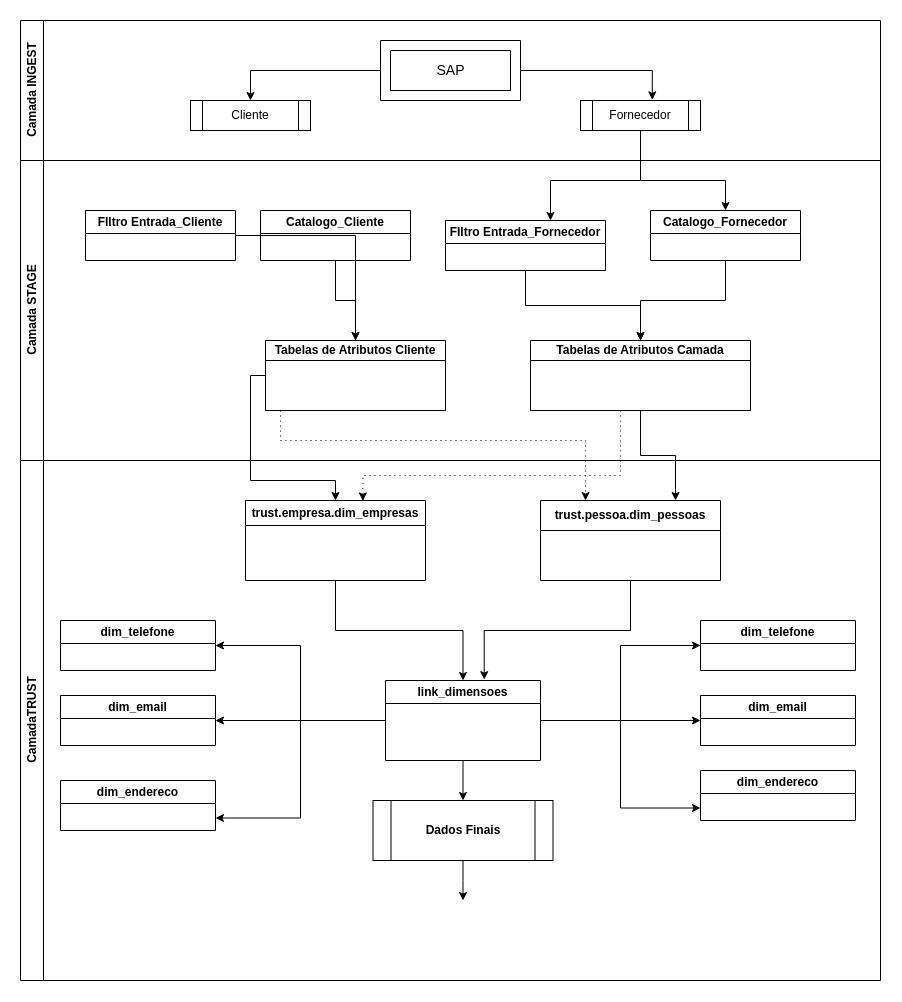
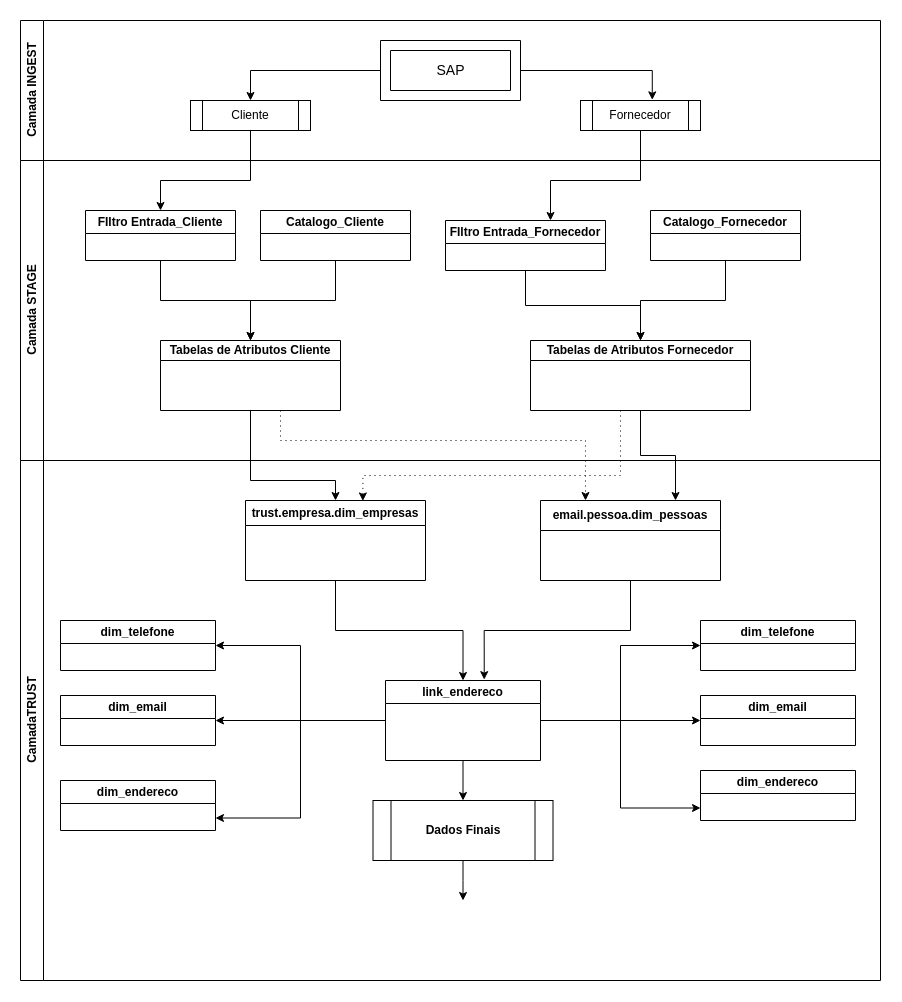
  <mxCell id="0" />
  <mxCell id="1" parent="0" />
  <mxCell id="2" value="" style="group" vertex="1" connectable="0" parent="1"><mxGeometry x="20" y="20" width="860" height="960" as="geometry" /></mxCell>
  <mxCell id="3" value="FIltro Entrada_Cliente" style="swimlane;whiteSpace=wrap;html=1;" parent="2" vertex="1"><mxGeometry x="65" y="190" width="150" height="50" as="geometry" /></mxCell>
  <mxCell id="4" value="Catalogo_Cliente" style="swimlane;whiteSpace=wrap;html=1;" parent="2" vertex="1"><mxGeometry x="240" y="190" width="150" height="50" as="geometry" /></mxCell>
  <mxCell id="5" value="FIltro Entrada_Fornecedor" style="swimlane;whiteSpace=wrap;html=1;" parent="2" vertex="1"><mxGeometry x="425" y="200" width="160" height="50" as="geometry" /></mxCell>
  <mxCell id="6" value="Catalogo_Fornecedor" style="swimlane;whiteSpace=wrap;html=1;" parent="2" vertex="1"><mxGeometry x="630" y="190" width="150" height="50" as="geometry" /></mxCell>
+ <mxCell id="7" style="edgeStyle=orthogonalEdgeStyle;rounded=0;orthogonalLoop=1;jettySize=auto;html=1;entryX=0.5;entryY=0;entryDx=0;entryDy=0;" parent="2" source="45" target="3" edge="1"><mxGeometry relative="1" as="geometry"><Array as="points"><mxPoint x="230" y="160" /><mxPoint x="140" y="160" /></Array></mxGeometry></mxCell>
  <mxCell id="8" style="edgeStyle=orthogonalEdgeStyle;rounded=0;orthogonalLoop=1;jettySize=auto;html=1;" parent="2" source="47" target="5" edge="1"><mxGeometry relative="1" as="geometry"><Array as="points"><mxPoint x="620" y="160" /><mxPoint x="530" y="160" /></Array></mxGeometry></mxCell>
- <mxCell id="9" style="edgeStyle=orthogonalEdgeStyle;rounded=0;orthogonalLoop=1;jettySize=auto;html=1;" parent="2" source="47" target="6" edge="1"><mxGeometry relative="1" as="geometry"><Array as="points"><mxPoint x="620" y="160" /><mxPoint x="705" y="160" /></Array></mxGeometry></mxCell>
- <mxCell id="10" value="Tabelas de Atributos Cliente" style="swimlane;whiteSpace=wrap;html=1;startSize=20;" parent="2" vertex="1"><mxGeometry x="245" y="320" width="180" height="70" as="geometry" /></mxCell>
+ <mxCell id="10" value="Tabelas de Atributos Cliente" style="swimlane;whiteSpace=wrap;html=1;startSize=20;" parent="2" vertex="1"><mxGeometry x="140" y="320" width="180" height="70" as="geometry" /></mxCell>
  <mxCell id="11" style="edgeStyle=orthogonalEdgeStyle;rounded=0;orthogonalLoop=1;jettySize=auto;html=1;entryX=0.5;entryY=0;entryDx=0;entryDy=0;" parent="2" source="3" target="10" edge="1"><mxGeometry relative="1" as="geometry" /></mxCell>
  <mxCell id="12" style="edgeStyle=orthogonalEdgeStyle;rounded=0;orthogonalLoop=1;jettySize=auto;html=1;" parent="2" source="4" target="10" edge="1"><mxGeometry relative="1" as="geometry" /></mxCell>
- <mxCell id="13" value="Tabelas de Atributos Camada" style="swimlane;whiteSpace=wrap;html=1;startSize=20;" parent="2" vertex="1"><mxGeometry x="510" y="320" width="220" height="70" as="geometry" /></mxCell>
+ <mxCell id="13" value="Tabelas de Atributos Fornecedor" style="swimlane;whiteSpace=wrap;html=1;startSize=20;" parent="2" vertex="1"><mxGeometry x="510" y="320" width="220" height="70" as="geometry" /></mxCell>
  <mxCell id="14" style="edgeStyle=orthogonalEdgeStyle;rounded=0;orthogonalLoop=1;jettySize=auto;html=1;entryX=0.5;entryY=0;entryDx=0;entryDy=0;" parent="2" source="5" target="13" edge="1"><mxGeometry relative="1" as="geometry" /></mxCell>
  <mxCell id="15" style="edgeStyle=orthogonalEdgeStyle;rounded=0;orthogonalLoop=1;jettySize=auto;html=1;entryX=0.5;entryY=0;entryDx=0;entryDy=0;" parent="2" source="6" target="13" edge="1"><mxGeometry relative="1" as="geometry" /></mxCell>
  <mxCell id="16" style="edgeStyle=orthogonalEdgeStyle;rounded=0;orthogonalLoop=1;jettySize=auto;html=1;exitX=0.5;exitY=1;exitDx=0;exitDy=0;entryX=0.652;entryY=0.006;entryDx=0;entryDy=0;entryPerimeter=0;dashed=1;dashPattern=1 4;" parent="2" source="13" target="19" edge="1"><mxGeometry relative="1" as="geometry"><Array as="points"><mxPoint x="600" y="390" /><mxPoint x="600" y="455" /><mxPoint x="342" y="455" /></Array></mxGeometry></mxCell>
  <mxCell id="17" value="Camada STAGE" style="swimlane;horizontal=0;whiteSpace=wrap;html=1;" vertex="1" parent="2"><mxGeometry y="140" width="860" height="300" as="geometry" /></mxCell>
  <mxCell id="18" value="CamadaTRUST" style="swimlane;horizontal=0;whiteSpace=wrap;html=1;" vertex="1" parent="2"><mxGeometry y="440" width="860" height="520" as="geometry" /></mxCell>
  <mxCell id="19" value="trust.empresa.dim_empresas" style="swimlane;whiteSpace=wrap;html=1;startSize=25;" parent="18" vertex="1"><mxGeometry x="225" y="40" width="180" height="80" as="geometry" /></mxCell>
- <mxCell id="20" value="trust.pessoa.dim_pessoas" style="swimlane;whiteSpace=wrap;html=1;startSize=30;" parent="18" vertex="1"><mxGeometry x="520" y="40" width="180" height="80" as="geometry" /></mxCell>
+ <mxCell id="20" value="email.pessoa.dim_pessoas" style="swimlane;whiteSpace=wrap;html=1;startSize=30;" parent="18" vertex="1"><mxGeometry x="520" y="40" width="180" height="80" as="geometry" /></mxCell>
  <mxCell id="21" value="dim_telefone" style="swimlane;whiteSpace=wrap;html=1;" parent="18" vertex="1"><mxGeometry x="40" y="160" width="155" height="50" as="geometry" /></mxCell>
  <mxCell id="22" value="dim_endereco" style="swimlane;whiteSpace=wrap;html=1;" parent="18" vertex="1"><mxGeometry x="40" y="320" width="155" height="50" as="geometry" /></mxCell>
  <mxCell id="23" value="dim_email" style="swimlane;whiteSpace=wrap;html=1;" parent="18" vertex="1"><mxGeometry x="40" y="235" width="155" height="50" as="geometry" /></mxCell>
  <mxCell id="24" value="dim_telefone" style="swimlane;whiteSpace=wrap;html=1;" parent="18" vertex="1"><mxGeometry x="680" y="160" width="155" height="50" as="geometry" /></mxCell>
  <mxCell id="25" value="dim_endereco" style="swimlane;whiteSpace=wrap;html=1;" parent="18" vertex="1"><mxGeometry x="680" y="310" width="155" height="50" as="geometry" /></mxCell>
  <mxCell id="26" value="dim_email" style="swimlane;whiteSpace=wrap;html=1;" parent="18" vertex="1"><mxGeometry x="680" y="235" width="155" height="50" as="geometry" /></mxCell>
  <mxCell id="27" style="edgeStyle=orthogonalEdgeStyle;rounded=0;orthogonalLoop=1;jettySize=auto;html=1;entryX=0.5;entryY=0;entryDx=0;entryDy=0;" parent="18" source="28" edge="1"><mxGeometry relative="1" as="geometry"><mxPoint x="442.5" y="440" as="targetPoint" /></mxGeometry></mxCell>
  <mxCell id="28" value="&lt;b&gt;Dados Finais&lt;/b&gt;" style="shape=process;whiteSpace=wrap;html=1;backgroundOutline=1;" parent="18" vertex="1"><mxGeometry x="352.5" y="340" width="180" height="60" as="geometry" /></mxCell>
  <mxCell id="29" style="edgeStyle=orthogonalEdgeStyle;rounded=0;orthogonalLoop=1;jettySize=auto;html=1;entryX=1;entryY=0.5;entryDx=0;entryDy=0;" parent="18" source="36" target="21" edge="1"><mxGeometry relative="1" as="geometry" /></mxCell>
  <mxCell id="30" style="edgeStyle=orthogonalEdgeStyle;rounded=0;orthogonalLoop=1;jettySize=auto;html=1;entryX=1;entryY=0.75;entryDx=0;entryDy=0;" parent="18" source="36" target="22" edge="1"><mxGeometry relative="1" as="geometry" /></mxCell>
  <mxCell id="31" style="edgeStyle=orthogonalEdgeStyle;rounded=0;orthogonalLoop=1;jettySize=auto;html=1;entryX=0.5;entryY=0;entryDx=0;entryDy=0;" parent="18" source="36" target="28" edge="1"><mxGeometry relative="1" as="geometry" /></mxCell>
  <mxCell id="32" style="edgeStyle=orthogonalEdgeStyle;rounded=0;orthogonalLoop=1;jettySize=auto;html=1;entryX=0;entryY=0.5;entryDx=0;entryDy=0;" parent="18" source="36" target="24" edge="1"><mxGeometry relative="1" as="geometry" /></mxCell>
  <mxCell id="33" style="edgeStyle=orthogonalEdgeStyle;rounded=0;orthogonalLoop=1;jettySize=auto;html=1;" parent="18" source="36" edge="1"><mxGeometry relative="1" as="geometry"><mxPoint x="680" y="260" as="targetPoint" /></mxGeometry></mxCell>
  <mxCell id="34" style="edgeStyle=orthogonalEdgeStyle;rounded=0;orthogonalLoop=1;jettySize=auto;html=1;entryX=0;entryY=0.75;entryDx=0;entryDy=0;" parent="18" source="36" target="25" edge="1"><mxGeometry relative="1" as="geometry" /></mxCell>
  <mxCell id="35" style="edgeStyle=orthogonalEdgeStyle;rounded=0;orthogonalLoop=1;jettySize=auto;html=1;entryX=1;entryY=0.5;entryDx=0;entryDy=0;" parent="18" source="36" target="23" edge="1"><mxGeometry relative="1" as="geometry" /></mxCell>
- <mxCell id="36" value="link_dimensoes" style="swimlane;whiteSpace=wrap;html=1;" parent="18" vertex="1"><mxGeometry x="365" y="220" width="155" height="80" as="geometry" /></mxCell>
+ <mxCell id="36" value="link_endereco" style="swimlane;whiteSpace=wrap;html=1;" parent="18" vertex="1"><mxGeometry x="365" y="220" width="155" height="80" as="geometry" /></mxCell>
  <mxCell id="37" style="edgeStyle=orthogonalEdgeStyle;rounded=0;orthogonalLoop=1;jettySize=auto;html=1;" parent="18" source="19" target="36" edge="1"><mxGeometry relative="1" as="geometry" /></mxCell>
  <mxCell id="38" style="edgeStyle=orthogonalEdgeStyle;rounded=0;orthogonalLoop=1;jettySize=auto;html=1;exitX=0.5;exitY=1;exitDx=0;exitDy=0;entryX=0.637;entryY=-0.011;entryDx=0;entryDy=0;entryPerimeter=0;" parent="18" source="20" target="36" edge="1"><mxGeometry relative="1" as="geometry" /></mxCell>
  <mxCell id="39" style="edgeStyle=orthogonalEdgeStyle;rounded=0;orthogonalLoop=1;jettySize=auto;html=1;" parent="2" source="10" target="19" edge="1"><mxGeometry relative="1" as="geometry"><Array as="points"><mxPoint x="230" y="460" /><mxPoint x="315" y="460" /></Array></mxGeometry></mxCell>
  <mxCell id="40" style="edgeStyle=orthogonalEdgeStyle;rounded=0;orthogonalLoop=1;jettySize=auto;html=1;entryX=0.25;entryY=0;entryDx=0;entryDy=0;dashed=1;dashPattern=1 4;" parent="2" source="10" target="20" edge="1"><mxGeometry relative="1" as="geometry"><Array as="points"><mxPoint x="260" y="420" /><mxPoint x="565" y="420" /></Array></mxGeometry></mxCell>
  <mxCell id="41" style="edgeStyle=orthogonalEdgeStyle;rounded=0;orthogonalLoop=1;jettySize=auto;html=1;entryX=0.75;entryY=0;entryDx=0;entryDy=0;" parent="2" source="13" target="20" edge="1"><mxGeometry relative="1" as="geometry" /></mxCell>
  <mxCell id="42" value="Camada INGEST" style="swimlane;horizontal=0;whiteSpace=wrap;html=1;" vertex="1" parent="2"><mxGeometry width="860" height="140" as="geometry" /></mxCell>
  <mxCell id="43" value="" style="verticalLabelPosition=bottom;verticalAlign=top;html=1;shape=mxgraph.basic.frame;dx=10;whiteSpace=wrap;" vertex="1" parent="42"><mxGeometry x="360" y="20" width="140" height="60" as="geometry" /></mxCell>
  <mxCell id="44" value="&lt;font style=&quot;font-size: 14px;&quot;&gt;SAP&lt;/font&gt;" style="text;html=1;align=center;verticalAlign=middle;resizable=0;points=[];autosize=1;strokeColor=none;fillColor=none;" vertex="1" parent="42"><mxGeometry x="405" y="35" width="50" height="30" as="geometry" /></mxCell>
  <mxCell id="45" value="Cliente" style="shape=process;whiteSpace=wrap;html=1;backgroundOutline=1;" parent="42" vertex="1"><mxGeometry x="170" y="80" width="120" height="30" as="geometry" /></mxCell>
  <mxCell id="46" style="edgeStyle=orthogonalEdgeStyle;rounded=0;orthogonalLoop=1;jettySize=auto;html=1;entryX=0.5;entryY=0;entryDx=0;entryDy=0;exitX=0;exitY=0.5;exitDx=0;exitDy=0;exitPerimeter=0;" parent="42" source="43" target="45" edge="1"><mxGeometry relative="1" as="geometry"><mxPoint x="360" y="50" as="sourcePoint" /></mxGeometry></mxCell>
  <mxCell id="47" value="Fornecedor" style="shape=process;whiteSpace=wrap;html=1;backgroundOutline=1;" parent="42" vertex="1"><mxGeometry x="560" y="80" width="120" height="30" as="geometry" /></mxCell>
  <mxCell id="48" style="edgeStyle=orthogonalEdgeStyle;rounded=0;orthogonalLoop=1;jettySize=auto;html=1;entryX=0.598;entryY=-0.022;entryDx=0;entryDy=0;entryPerimeter=0;exitX=1;exitY=0.5;exitDx=0;exitDy=0;exitPerimeter=0;" parent="42" source="43" target="47" edge="1"><mxGeometry relative="1" as="geometry"><mxPoint x="480" y="56" as="sourcePoint" /></mxGeometry></mxCell>
